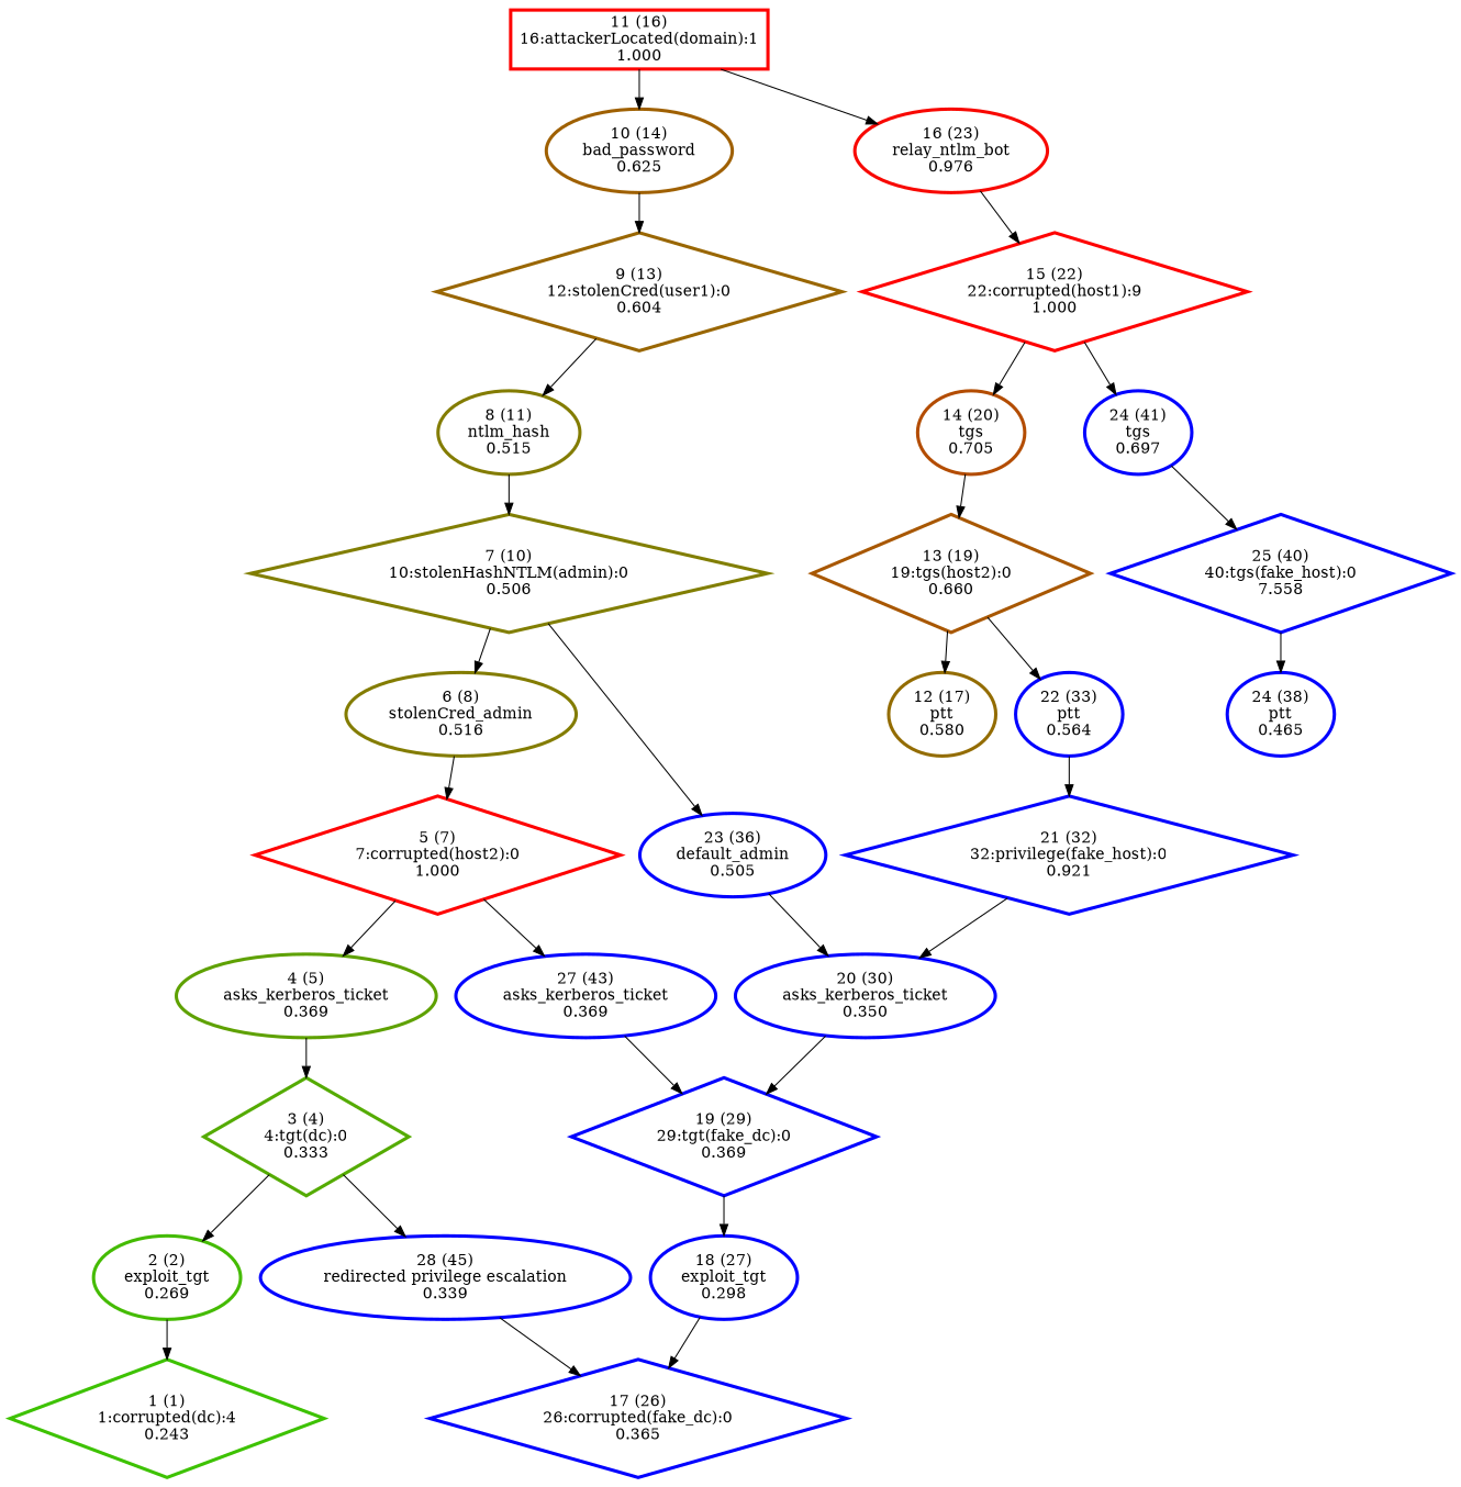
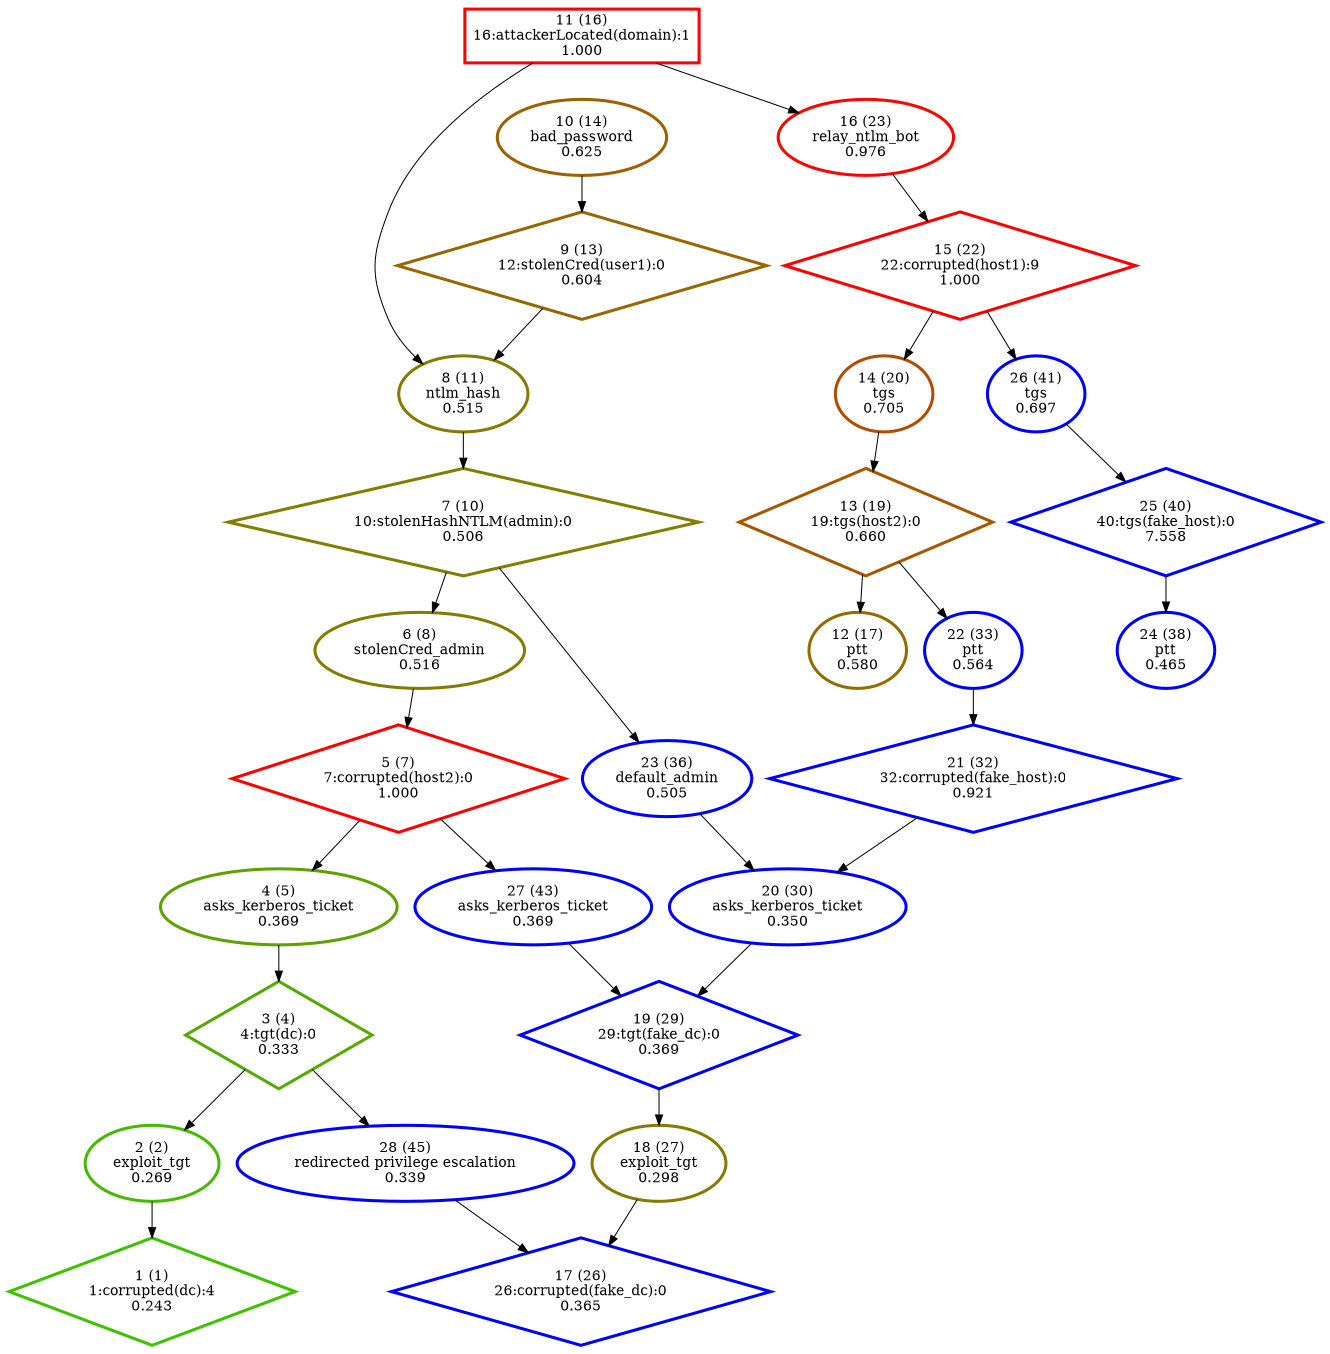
  digraph {
    node [color=blue penwidth=3 shape=ellipse]
    n1 [color="#3DC200" label="1 (1)\n1:corrupted(dc):4\n0.243" shape=diamond]
    n2 [color="#44BB00" label="2 (2)\nexploit_tgt\n0.269"]
    n3 [color="#54AB00" label="3 (4)\n4:tgt(dc):0\n0.333" shape=diamond]
    n4 [label="28 (45)\nredirected privilege escalation\n0.339"]
    n5 [label="17 (26)\n26:corrupted(fake_dc):0\n0.365" shape=diamond]
    n6 [color="#5EA100" label="4 (5)\nasks_kerberos_ticket\n0.369"]
    n7 [color="#FF0000" label="5 (7)\n7:corrupted(host2):0\n1.000" shape=diamond]
    n8 [label="27 (43)\nasks_kerberos_ticket\n0.369"]
    n9 [label="19 (29)\n29:tgt(fake_dc):0\n0.369" shape=diamond]
    n10 [color="#837C00" label="6 (8)\nstolenCred_admin\n0.516"]
    n11 [color="#817E00" label="7 (10)\n10:stolenHashNTLM(admin):0\n0.506" shape=diamond]
    n12 [label="23 (36)\ndefault_admin\n0.505"]
    n13 [label="20 (30)\nasks_kerberos_ticket\n0.350"]
    n14 [color="#837C00" label="8 (11)\nntlm_hash\n0.515"]
    n15 [color="#996600" label="9 (13)\n12:stolenCred(user1):0\n0.604" shape=diamond]
    n16 [color="#9F6000" label="10 (14)\nbad_password\n0.625"]
    n17 [color="#FE0100" label="11 (16)\n16:attackerLocated(domain):1\n1.000" shape=box]
    n18 [color="#F80700" label="16 (23)\nrelay_ntlm_bot\n0.976"]
    n19 [color="#FF0000" label="15 (22)\n22:corrupted(host1):9\n1.000" shape=diamond]
    n20 [color="#936C00" label="12 (17)\nptt\n0.580"]
    n21 [color="#A85700" label="13 (19)\n19:tgs(host2):0\n0.660" shape=diamond]
    n22 [label="22 (33)\nptt\n0.564"]
-   n23 [label="21 (32)\n32:privilege(fake_host):0\n0.921" shape=diamond]
+   n23 [label="21 (32)\n32:corrupted(fake_host):0\n0.921" shape=diamond]
    n24 [color="#B34C00" label="14 (20)\ntgs\n0.705"]
-   n25 [label="24 (41)\ntgs\n0.697"]
+   n25 [label="26 (41)\ntgs\n0.697"]
    n26 [label="25 (40)\n40:tgs(fake_host):0\n7.558" shape=diamond]
-   n27 [label="18 (27)\nexploit_tgt\n0.298"]
+   n27 [color="#837C00" label="18 (27)\nexploit_tgt\n0.298"]
    n28 [label="24 (38)\nptt\n0.465"]
    n2 -> n1
    n3 -> n2
    n3 -> n4
    n4 -> n5
    n6 -> n3
    n7 -> n6
    n7 -> n8
    n8 -> n9
    n9 -> n27
    n10 -> n7
    n11 -> n10
    n11 -> n12
    n12 -> n13
    n13 -> n9
    n14 -> n11
    n15 -> n14
    n16 -> n15
-   n17 -> n16
+   n17 -> n14
    n17 -> n18
    n18 -> n19
    n19 -> n24
    n19 -> n25
    n21 -> n20
    n21 -> n22
    n22 -> n23
    n23 -> n13
    n24 -> n21
    n25 -> n26
    n26 -> n28
    n27 -> n5
  }
